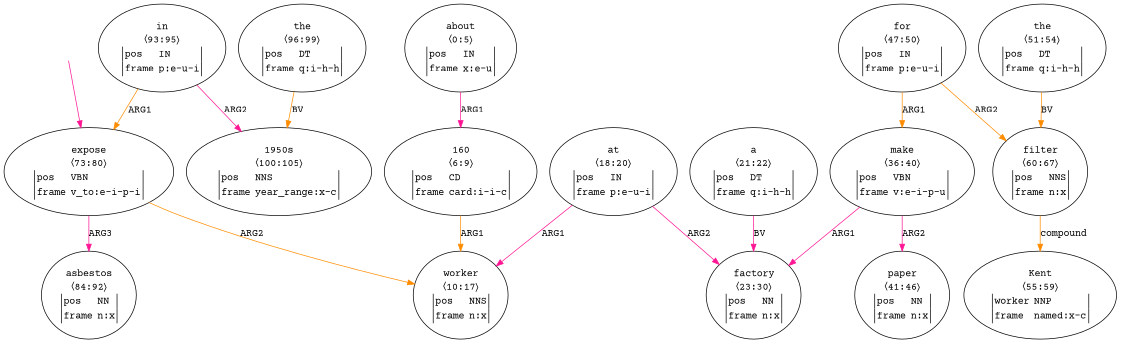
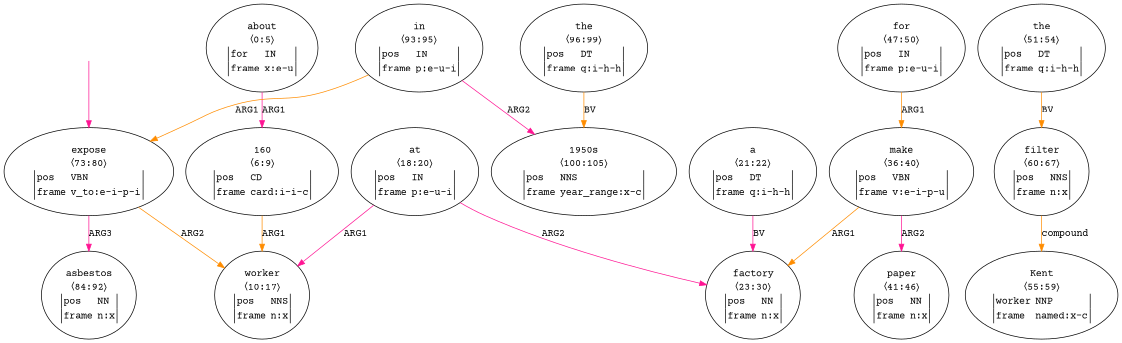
  digraph {
    fontname="Courier Prime"
    node [fontname="Courier Prime"]
    edge [color=darkorange fontname="Courier Prime"]
    top [style=invis]
    n2 [label=<<table align="center" border="0" cellspacing="0"><tr><td colspan="2">expose</td></tr><tr><td colspan="2">〈73:80〉</td></tr><tr><td sides="l" border="1" align="left">pos</td><td sides="r" border="1" align="left">VBN</td></tr><tr><td sides="l" border="1" align="left">frame</td><td sides="r" border="1" align="left">v_to:e-i-p-i</td></tr></table>>]
    n3 [label=<<table align="center" border="0" cellspacing="0"><tr><td colspan="2">worker</td></tr><tr><td colspan="2">〈10:17〉</td></tr><tr><td sides="l" border="1" align="left">pos</td><td sides="r" border="1" align="left">NNS</td></tr><tr><td sides="l" border="1" align="left">frame</td><td sides="r" border="1" align="left">n:x</td></tr></table>>]
    n4 [label=<<table align="center" border="0" cellspacing="0"><tr><td colspan="2">asbestos</td></tr><tr><td colspan="2">〈84:92〉</td></tr><tr><td sides="l" border="1" align="left">pos</td><td sides="r" border="1" align="left">NN</td></tr><tr><td sides="l" border="1" align="left">frame</td><td sides="r" border="1" align="left">n:x</td></tr></table>>]
-   n5 [label=<<table align="center" border="0" cellspacing="0"><tr><td colspan="2">about</td></tr><tr><td colspan="2">〈0:5〉</td></tr><tr><td sides="l" border="1" align="left">pos</td><td sides="r" border="1" align="left">IN</td></tr><tr><td sides="l" border="1" align="left">frame</td><td sides="r" border="1" align="left">x:e-u</td></tr></table>>]
+   n5 [label=<<table align="center" border="0" cellspacing="0"><tr><td colspan="2">about</td></tr><tr><td colspan="2">〈0:5〉</td></tr><tr><td sides="l" border="1" align="left">for</td><td sides="r" border="1" align="left">IN</td></tr><tr><td sides="l" border="1" align="left">frame</td><td sides="r" border="1" align="left">x:e-u</td></tr></table>>]
    n6 [label=<<table align="center" border="0" cellspacing="0"><tr><td colspan="2">160</td></tr><tr><td colspan="2">〈6:9〉</td></tr><tr><td sides="l" border="1" align="left">pos</td><td sides="r" border="1" align="left">CD</td></tr><tr><td sides="l" border="1" align="left">frame</td><td sides="r" border="1" align="left">card:i-i-c</td></tr></table>>]
    n7 [label=<<table align="center" border="0" cellspacing="0"><tr><td colspan="2">at</td></tr><tr><td colspan="2">〈18:20〉</td></tr><tr><td sides="l" border="1" align="left">pos</td><td sides="r" border="1" align="left">IN</td></tr><tr><td sides="l" border="1" align="left">frame</td><td sides="r" border="1" align="left">p:e-u-i</td></tr></table>>]
    n8 [label=<<table align="center" border="0" cellspacing="0"><tr><td colspan="2">factory</td></tr><tr><td colspan="2">〈23:30〉</td></tr><tr><td sides="l" border="1" align="left">pos</td><td sides="r" border="1" align="left">NN</td></tr><tr><td sides="l" border="1" align="left">frame</td><td sides="r" border="1" align="left">n:x</td></tr></table>>]
    n9 [label=<<table align="center" border="0" cellspacing="0"><tr><td colspan="2">a</td></tr><tr><td colspan="2">〈21:22〉</td></tr><tr><td sides="l" border="1" align="left">pos</td><td sides="r" border="1" align="left">DT</td></tr><tr><td sides="l" border="1" align="left">frame</td><td sides="r" border="1" align="left">q:i-h-h</td></tr></table>>]
    n10 [label=<<table align="center" border="0" cellspacing="0"><tr><td colspan="2">make</td></tr><tr><td colspan="2">〈36:40〉</td></tr><tr><td sides="l" border="1" align="left">pos</td><td sides="r" border="1" align="left">VBN</td></tr><tr><td sides="l" border="1" align="left">frame</td><td sides="r" border="1" align="left">v:e-i-p-u</td></tr></table>>]
    n11 [label=<<table align="center" border="0" cellspacing="0"><tr><td colspan="2">paper</td></tr><tr><td colspan="2">〈41:46〉</td></tr><tr><td sides="l" border="1" align="left">pos</td><td sides="r" border="1" align="left">NN</td></tr><tr><td sides="l" border="1" align="left">frame</td><td sides="r" border="1" align="left">n:x</td></tr></table>>]
    n12 [label=<<table align="center" border="0" cellspacing="0"><tr><td colspan="2">for</td></tr><tr><td colspan="2">〈47:50〉</td></tr><tr><td sides="l" border="1" align="left">pos</td><td sides="r" border="1" align="left">IN</td></tr><tr><td sides="l" border="1" align="left">frame</td><td sides="r" border="1" align="left">p:e-u-i</td></tr></table>>]
    n13 [label=<<table align="center" border="0" cellspacing="0"><tr><td colspan="2">filter</td></tr><tr><td colspan="2">〈60:67〉</td></tr><tr><td sides="l" border="1" align="left">pos</td><td sides="r" border="1" align="left">NNS</td></tr><tr><td sides="l" border="1" align="left">frame</td><td sides="r" border="1" align="left">n:x</td></tr></table>>]
    n14 [label=<<table align="center" border="0" cellspacing="0"><tr><td colspan="2">Kent</td></tr><tr><td colspan="2">〈55:59〉</td></tr><tr><td sides="l" border="1" align="left">worker</td><td sides="r" border="1" align="left">NNP</td></tr><tr><td sides="l" border="1" align="left">frame</td><td sides="r" border="1" align="left">named:x-c</td></tr></table>>]
    n15 [label=<<table align="center" border="0" cellspacing="0"><tr><td colspan="2">the</td></tr><tr><td colspan="2">〈51:54〉</td></tr><tr><td sides="l" border="1" align="left">pos</td><td sides="r" border="1" align="left">DT</td></tr><tr><td sides="l" border="1" align="left">frame</td><td sides="r" border="1" align="left">q:i-h-h</td></tr></table>>]
    n16 [label=<<table align="center" border="0" cellspacing="0"><tr><td colspan="2">in</td></tr><tr><td colspan="2">〈93:95〉</td></tr><tr><td sides="l" border="1" align="left">pos</td><td sides="r" border="1" align="left">IN</td></tr><tr><td sides="l" border="1" align="left">frame</td><td sides="r" border="1" align="left">p:e-u-i</td></tr></table>>]
    n17 [label=<<table align="center" border="0" cellspacing="0"><tr><td colspan="2">1950s</td></tr><tr><td colspan="2">〈100:105〉</td></tr><tr><td sides="l" border="1" align="left">pos</td><td sides="r" border="1" align="left">NNS</td></tr><tr><td sides="l" border="1" align="left">frame</td><td sides="r" border="1" align="left">year_range:x-c</td></tr></table>>]
    n18 [label=<<table align="center" border="0" cellspacing="0"><tr><td colspan="2">the</td></tr><tr><td colspan="2">〈96:99〉</td></tr><tr><td sides="l" border="1" align="left">pos</td><td sides="r" border="1" align="left">DT</td></tr><tr><td sides="l" border="1" align="left">frame</td><td sides="r" border="1" align="left">q:i-h-h</td></tr></table>>]
    top -> n2 [color=deeppink]
    n2 -> n3 [label=ARG2]
    n2 -> n4 [color=deeppink label=ARG3]
    n5 -> n6 [color=deeppink label=ARG1]
    n6 -> n3 [label=ARG1]
    n7 -> n3 [color=deeppink label=ARG1]
    n7 -> n8 [color=deeppink label=ARG2]
    n9 -> n8 [color=deeppink label=BV]
-   n10 -> n8 [color=deeppink label=ARG1]
+   n10 -> n8 [label=ARG1]
    n10 -> n11 [color=deeppink label=ARG2]
    n12 -> n10 [label=ARG1]
-   n12 -> n13 [label=ARG2]
    n13 -> n14 [label=compound]
    n15 -> n13 [label=BV]
    n16 -> n2 [label=ARG1]
    n16 -> n17 [color=deeppink label=ARG2]
    n18 -> n17 [label=BV]
  }
